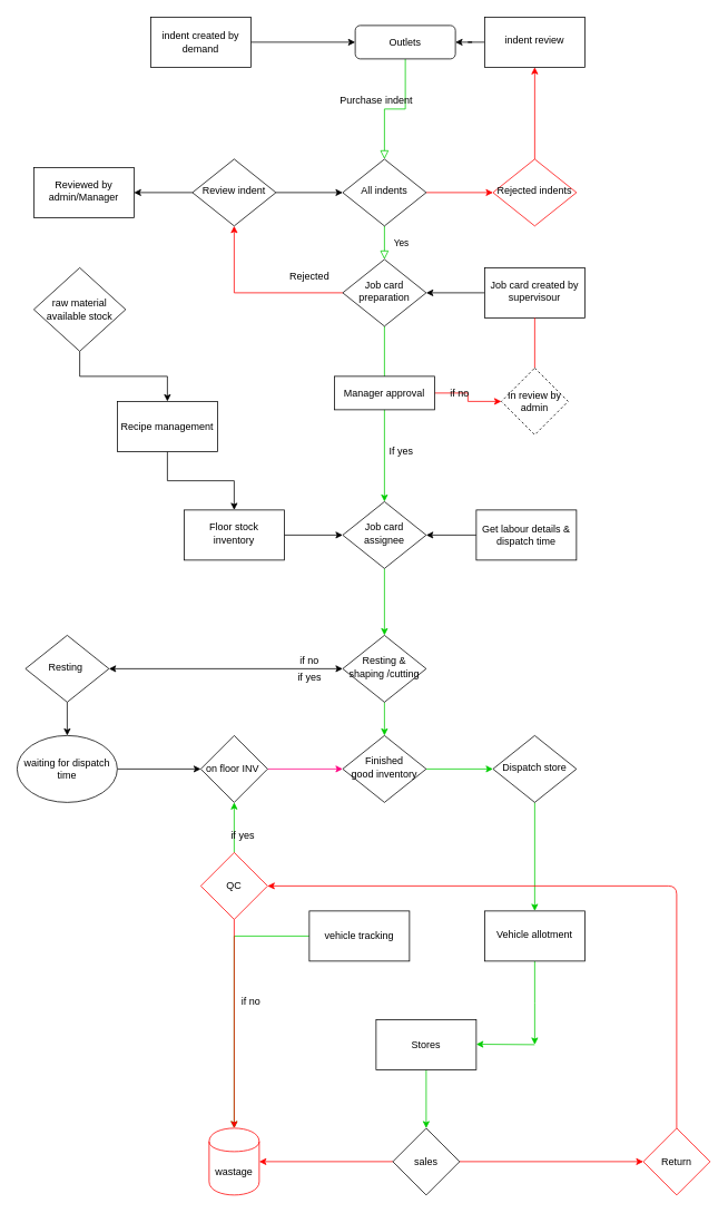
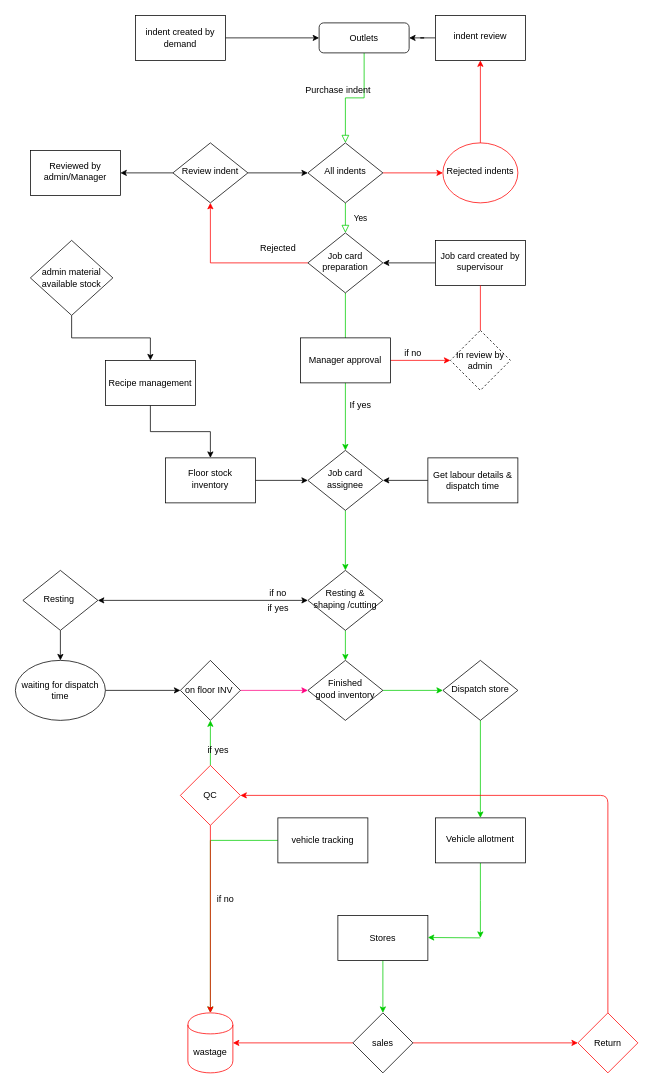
  <mxCell id="0" />
  <mxCell id="1" parent="0" />
  <mxCell id="2" value="" style="rounded=0;html=1;jettySize=auto;orthogonalLoop=1;fontSize=11;endArrow=block;endFill=0;endSize=8;strokeWidth=1;shadow=0;labelBackgroundColor=none;edgeStyle=orthogonalEdgeStyle;strokeColor=#00CC00;" parent="1" source="3" target="6" edge="1"><mxGeometry relative="1" as="geometry" /></mxCell>
  <mxCell id="3" value="Outlets" style="rounded=1;whiteSpace=wrap;html=1;fontSize=12;glass=0;strokeWidth=1;shadow=0;" parent="1" vertex="1"><mxGeometry x="425" y="30" width="120" height="40" as="geometry" /></mxCell>
  <mxCell id="4" value="Yes" style="rounded=0;html=1;jettySize=auto;orthogonalLoop=1;fontSize=11;endArrow=block;endFill=0;endSize=8;strokeWidth=1;shadow=0;labelBackgroundColor=none;edgeStyle=orthogonalEdgeStyle;strokeColor=#00CC00;" parent="1" source="6" target="9" edge="1"><mxGeometry y="20" relative="1" as="geometry"><mxPoint as="offset" /></mxGeometry></mxCell>
  <mxCell id="5" value="" style="edgeStyle=orthogonalEdgeStyle;rounded=0;orthogonalLoop=1;jettySize=auto;html=1;strokeColor=#FF0000;" parent="1" source="6" target="12" edge="1"><mxGeometry relative="1" as="geometry" /></mxCell>
  <mxCell id="6" value="All indents" style="rhombus;whiteSpace=wrap;html=1;shadow=0;fontFamily=Helvetica;fontSize=12;align=center;strokeWidth=1;spacing=6;spacingTop=-4;" parent="1" vertex="1"><mxGeometry x="410" y="190" width="100" height="80" as="geometry" /></mxCell>
  <mxCell id="7" value="" style="edgeStyle=orthogonalEdgeStyle;rounded=0;orthogonalLoop=1;jettySize=auto;html=1;strokeColor=#FF0000;entryX=0.5;entryY=1;entryDx=0;entryDy=0;" parent="1" source="9" target="18" edge="1"><mxGeometry relative="1" as="geometry"><mxPoint x="280" y="350" as="targetPoint" /></mxGeometry></mxCell>
  <mxCell id="8" value="" style="edgeStyle=orthogonalEdgeStyle;rounded=0;orthogonalLoop=1;jettySize=auto;html=1;strokeColor=#00CC00;" parent="1" source="9" target="22" edge="1"><mxGeometry relative="1" as="geometry" /></mxCell>
  <mxCell id="9" value="Job card preparation" style="rhombus;whiteSpace=wrap;html=1;shadow=0;fontFamily=Helvetica;fontSize=12;align=center;strokeWidth=1;spacing=6;spacingTop=-4;" parent="1" vertex="1"><mxGeometry x="410" y="310" width="100" height="80" as="geometry" /></mxCell>
  <mxCell id="10" value="Purchase indent" style="text;html=1;align=center;verticalAlign=middle;resizable=0;points=[];autosize=1;" parent="1" vertex="1"><mxGeometry x="400" y="110" width="100" height="20" as="geometry" /></mxCell>
  <mxCell id="11" value="" style="edgeStyle=orthogonalEdgeStyle;rounded=0;orthogonalLoop=1;jettySize=auto;html=1;strokeColor=#FF0000;" parent="1" source="12" target="14" edge="1"><mxGeometry relative="1" as="geometry" /></mxCell>
- <mxCell id="12" value="Rejected indents" style="rhombus;whiteSpace=wrap;html=1;shadow=0;fontFamily=Helvetica;fontSize=12;align=center;strokeWidth=1;spacing=6;spacingTop=-4;strokeColor=#FF0000;" parent="1" vertex="1"><mxGeometry x="590" y="190" width="100" height="80" as="geometry" /></mxCell>
+ <mxCell id="12" value="Rejected indents" style="ellipse;whiteSpace=wrap;html=1;shadow=0;fontFamily=Helvetica;fontSize=12;align=center;strokeWidth=1;spacing=6;spacingTop=-4;strokeColor=#FF0000;" parent="1" vertex="1"><mxGeometry x="590" y="190" width="100" height="80" as="geometry" /></mxCell>
  <mxCell id="13" value="" style="edgeStyle=orthogonalEdgeStyle;rounded=0;orthogonalLoop=1;jettySize=auto;html=1;" parent="1" source="14" target="3" edge="1"><mxGeometry relative="1" as="geometry" /></mxCell>
  <mxCell id="14" value="indent review" style="whiteSpace=wrap;html=1;shadow=0;strokeWidth=1;spacing=6;spacingTop=-4;" parent="1" vertex="1"><mxGeometry x="580" width="120" height="60" as="geometry" y="20" /></mxCell>
  <mxCell id="15" value="Rejected" style="text;html=1;align=center;verticalAlign=middle;resizable=0;points=[];autosize=1;" parent="1" vertex="1"><mxGeometry x="340" y="320" width="60" height="20" as="geometry" /></mxCell>
  <mxCell id="16" value="" style="edgeStyle=orthogonalEdgeStyle;rounded=0;orthogonalLoop=1;jettySize=auto;html=1;" parent="1" source="18" target="6" edge="1"><mxGeometry relative="1" as="geometry" /></mxCell>
  <mxCell id="17" value="" style="edgeStyle=orthogonalEdgeStyle;rounded=0;orthogonalLoop=1;jettySize=auto;html=1;" parent="1" source="18" target="33" edge="1"><mxGeometry relative="1" as="geometry" /></mxCell>
  <mxCell id="18" value="Review indent" style="rhombus;whiteSpace=wrap;html=1;shadow=0;fontFamily=Helvetica;fontSize=12;align=center;strokeWidth=1;spacing=6;spacingTop=-4;" parent="1" vertex="1"><mxGeometry x="230" y="190" width="100" height="80" as="geometry" /></mxCell>
  <mxCell id="19" value="" style="edgeStyle=orthogonalEdgeStyle;rounded=0;orthogonalLoop=1;jettySize=auto;html=1;" parent="1" source="20" target="9" edge="1"><mxGeometry relative="1" as="geometry" /></mxCell>
  <mxCell id="20" value="Job card created by supervisour" style="whiteSpace=wrap;html=1;shadow=0;strokeWidth=1;spacing=6;spacingTop=-4;" parent="1" vertex="1"><mxGeometry x="580" y="320" width="120" height="60" as="geometry" /></mxCell>
  <mxCell id="21" value="" style="edgeStyle=orthogonalEdgeStyle;rounded=0;orthogonalLoop=1;jettySize=auto;html=1;strokeColor=#00CC00;" edge="1" parent="1" source="22" target="39"><mxGeometry relative="1" as="geometry" /></mxCell>
  <mxCell id="22" value="Job card assignee" style="rhombus;whiteSpace=wrap;html=1;shadow=0;fontFamily=Helvetica;fontSize=12;align=center;strokeWidth=1;spacing=6;spacingTop=-4;" parent="1" vertex="1"><mxGeometry x="410" y="600" width="100" height="80" as="geometry" /></mxCell>
  <mxCell id="23" value="" style="edgeStyle=orthogonalEdgeStyle;rounded=0;orthogonalLoop=1;jettySize=auto;html=1;" edge="1" parent="1" source="24" target="22"><mxGeometry relative="1" as="geometry" /></mxCell>
  <mxCell id="24" value="Floor stock inventory" style="whiteSpace=wrap;html=1;shadow=0;strokeWidth=1;spacing=6;spacingTop=-4;" parent="1" vertex="1"><mxGeometry x="220" y="610" width="120" height="60" as="geometry" /></mxCell>
  <mxCell id="25" value="" style="edgeStyle=orthogonalEdgeStyle;rounded=0;orthogonalLoop=1;jettySize=auto;html=1;strokeColor=#FF0000;" parent="1" source="26" target="29" edge="1"><mxGeometry relative="1" as="geometry" /></mxCell>
- <mxCell id="26" value="Manager approval" style="rounded=0;whiteSpace=wrap;html=1;" parent="1" vertex="1"><mxGeometry x="400" y="450" width="120" height="40" as="geometry" /></mxCell>
+ <mxCell id="26" value="Manager approval" style="rounded=0;whiteSpace=wrap;html=1;" parent="1" vertex="1"><mxGeometry x="400" y="450" width="120" height="60" as="geometry" /></mxCell>
  <mxCell id="27" value="If yes" style="text;html=1;align=center;verticalAlign=middle;resizable=0;points=[];autosize=1;" parent="1" vertex="1"><mxGeometry x="460" y="530" width="40" height="20" as="geometry" /></mxCell>
  <mxCell id="28" value="" style="edgeStyle=orthogonalEdgeStyle;rounded=0;orthogonalLoop=1;jettySize=auto;html=1;strokeColor=#FF0000;endArrow=none;" parent="1" source="29" target="20" edge="1"><mxGeometry relative="1" as="geometry" /></mxCell>
  <mxCell id="29" value="In review by admin" style="rhombus;whiteSpace=wrap;html=1;rounded=0;dashed=1;" parent="1" vertex="1"><mxGeometry x="600" y="440" width="80" height="80" as="geometry" /></mxCell>
  <mxCell id="30" value="if no" style="text;html=1;align=center;verticalAlign=middle;resizable=0;points=[];autosize=1;" parent="1" vertex="1"><mxGeometry x="530" y="460" width="40" height="20" as="geometry" /></mxCell>
  <mxCell id="31" value="" style="edgeStyle=orthogonalEdgeStyle;rounded=0;orthogonalLoop=1;jettySize=auto;html=1;" edge="1" parent="1" source="32" target="37"><mxGeometry relative="1" as="geometry" /></mxCell>
- <mxCell id="32" value="raw material available stock" style="rhombus;whiteSpace=wrap;html=1;rounded=0;" parent="1" vertex="1"><mxGeometry x="40" y="320" width="110" height="100" as="geometry" /></mxCell>
+ <mxCell id="32" value="admin material available stock" style="rhombus;whiteSpace=wrap;html=1;rounded=0;" parent="1" vertex="1"><mxGeometry x="40" y="320" width="110" height="100" as="geometry" /></mxCell>
  <mxCell id="33" value="Reviewed by admin/Manager" style="whiteSpace=wrap;html=1;shadow=0;strokeWidth=1;spacing=6;spacingTop=-4;" parent="1" vertex="1"><mxGeometry x="40" y="200" width="120" height="60" as="geometry" /></mxCell>
  <mxCell id="34" value="" style="edgeStyle=orthogonalEdgeStyle;rounded=0;orthogonalLoop=1;jettySize=auto;html=1;" edge="1" parent="1" source="35" target="22"><mxGeometry relative="1" as="geometry" /></mxCell>
  <mxCell id="35" value="Get labour details &amp;amp; dispatch time" style="rounded=0;whiteSpace=wrap;html=1;" vertex="1" parent="1"><mxGeometry x="570" y="610" width="120" height="60" as="geometry" /></mxCell>
  <mxCell id="36" value="" style="edgeStyle=orthogonalEdgeStyle;rounded=0;orthogonalLoop=1;jettySize=auto;html=1;" edge="1" parent="1" source="37" target="24"><mxGeometry relative="1" as="geometry" /></mxCell>
  <mxCell id="37" value="Recipe management" style="whiteSpace=wrap;html=1;rounded=0;" vertex="1" parent="1"><mxGeometry x="140" y="480" width="120" height="60" as="geometry" /></mxCell>
  <mxCell id="38" value="" style="edgeStyle=orthogonalEdgeStyle;rounded=0;orthogonalLoop=1;jettySize=auto;html=1;strokeColor=#00CC00;" edge="1" parent="1" source="39" target="41"><mxGeometry relative="1" as="geometry" /></mxCell>
  <mxCell id="39" value="Resting &amp;amp; shaping /cutting" style="rhombus;whiteSpace=wrap;html=1;shadow=0;fontFamily=Helvetica;fontSize=12;align=center;strokeWidth=1;spacing=6;spacingTop=-4;" vertex="1" parent="1"><mxGeometry x="410" y="760" width="100" height="80" as="geometry" /></mxCell>
  <mxCell id="40" value="" style="edgeStyle=orthogonalEdgeStyle;rounded=0;orthogonalLoop=1;jettySize=auto;html=1;strokeColor=#00CC00;" edge="1" parent="1" source="41" target="50"><mxGeometry relative="1" as="geometry" /></mxCell>
  <mxCell id="41" value="Finished&lt;br&gt;good inventory" style="rhombus;whiteSpace=wrap;html=1;shadow=0;fontFamily=Helvetica;fontSize=12;align=center;strokeWidth=1;spacing=6;spacingTop=-4;" vertex="1" parent="1"><mxGeometry x="410" y="880" width="100" height="80" as="geometry" /></mxCell>
  <mxCell id="42" value="" style="edgeStyle=orthogonalEdgeStyle;curved=0;rounded=1;sketch=0;orthogonalLoop=1;jettySize=auto;html=1;strokeColor=#000000;" edge="1" parent="1" source="43" target="72"><mxGeometry relative="1" as="geometry" /></mxCell>
  <mxCell id="43" value="Resting&amp;nbsp;" style="rhombus;whiteSpace=wrap;html=1;shadow=0;fontFamily=Helvetica;fontSize=12;align=center;strokeWidth=1;spacing=6;spacingTop=-4;" vertex="1" parent="1"><mxGeometry x="30" y="760" width="100" height="80" as="geometry" /></mxCell>
  <mxCell id="44" value="" style="edgeStyle=orthogonalEdgeStyle;rounded=0;orthogonalLoop=1;jettySize=auto;html=1;strokeColor=#FF0080;" edge="1" parent="1" source="45" target="41"><mxGeometry relative="1" as="geometry" /></mxCell>
  <mxCell id="45" value="on floor INV&amp;nbsp;" style="rhombus;whiteSpace=wrap;html=1;" vertex="1" parent="1"><mxGeometry y="880" width="80" height="80" as="geometry" x="240" /></mxCell>
  <mxCell id="46" value="if no" style="text;html=1;align=center;verticalAlign=middle;resizable=0;points=[];autosize=1;" vertex="1" parent="1"><mxGeometry x="350" y="780" width="40" height="20" as="geometry" /></mxCell>
  <mxCell id="47" value="" style="endArrow=classic;startArrow=classic;html=1;exitX=1;exitY=0.5;exitDx=0;exitDy=0;" edge="1" parent="1" source="43"><mxGeometry width="50" height="50" relative="1" as="geometry"><mxPoint x="330" y="800" as="sourcePoint" /><mxPoint x="410" y="800" as="targetPoint" /></mxGeometry></mxCell>
  <mxCell id="48" value="if yes" style="text;html=1;align=center;verticalAlign=middle;resizable=0;points=[];autosize=1;" vertex="1" parent="1"><mxGeometry x="350" y="800" width="40" height="20" as="geometry" /></mxCell>
  <mxCell id="49" value="" style="edgeStyle=orthogonalEdgeStyle;rounded=0;orthogonalLoop=1;jettySize=auto;html=1;strokeColor=#00CC00;" edge="1" parent="1" source="50" target="52"><mxGeometry relative="1" as="geometry" /></mxCell>
  <mxCell id="50" value="Dispatch store" style="rhombus;whiteSpace=wrap;html=1;shadow=0;fontFamily=Helvetica;fontSize=12;align=center;strokeWidth=1;spacing=6;spacingTop=-4;" vertex="1" parent="1"><mxGeometry x="590" y="880" width="100" height="80" as="geometry" /></mxCell>
  <mxCell id="51" value="" style="edgeStyle=orthogonalEdgeStyle;rounded=0;orthogonalLoop=1;jettySize=auto;html=1;strokeColor=#00CC00;" edge="1" parent="1" source="52"><mxGeometry relative="1" as="geometry"><mxPoint x="640" y="1250" as="targetPoint" /></mxGeometry></mxCell>
  <mxCell id="52" value="Vehicle allotment" style="whiteSpace=wrap;html=1;shadow=0;strokeWidth=1;spacing=6;spacingTop=-4;" vertex="1" parent="1"><mxGeometry x="580" y="1090" width="120" height="60" as="geometry" /></mxCell>
  <mxCell id="53" value="" style="edgeStyle=orthogonalEdgeStyle;rounded=0;orthogonalLoop=1;jettySize=auto;html=1;strokeColor=#00CC00;" edge="1" parent="1" source="54" target="62"><mxGeometry relative="1" as="geometry" /></mxCell>
  <mxCell id="54" value="vehicle tracking" style="rounded=0;whiteSpace=wrap;html=1;" vertex="1" parent="1"><mxGeometry x="370" y="1090" width="120" height="60" as="geometry" /></mxCell>
  <mxCell id="55" value="" style="edgeStyle=orthogonalEdgeStyle;rounded=0;orthogonalLoop=1;jettySize=auto;html=1;strokeColor=#00CC00;" edge="1" parent="1" source="56" target="60"><mxGeometry relative="1" as="geometry" /></mxCell>
  <mxCell id="56" value="Stores" style="rounded=0;whiteSpace=wrap;html=1;strokeColor=#000000;" vertex="1" parent="1"><mxGeometry x="450" y="1220" width="120" height="60" as="geometry" /></mxCell>
  <mxCell id="57" value="" style="endArrow=classic;html=1;strokeColor=#00CC00;" edge="1" parent="1"><mxGeometry width="50" height="50" relative="1" as="geometry"><mxPoint x="640" y="1250" as="sourcePoint" /><mxPoint x="570" y="1249.5" as="targetPoint" /></mxGeometry></mxCell>
  <mxCell id="58" value="" style="edgeStyle=orthogonalEdgeStyle;rounded=0;orthogonalLoop=1;jettySize=auto;html=1;strokeColor=#FF0000;" edge="1" parent="1" source="60" target="61"><mxGeometry relative="1" as="geometry" /></mxCell>
  <mxCell id="59" value="" style="edgeStyle=orthogonalEdgeStyle;rounded=0;orthogonalLoop=1;jettySize=auto;html=1;strokeColor=#FF0000;" edge="1" parent="1" source="60" target="62"><mxGeometry relative="1" as="geometry" /></mxCell>
  <mxCell id="60" value="sales" style="rhombus;whiteSpace=wrap;html=1;rounded=0;" vertex="1" parent="1"><mxGeometry x="470" y="1350" width="80" height="80" as="geometry" /></mxCell>
  <mxCell id="61" value="Return" style="rhombus;whiteSpace=wrap;html=1;rounded=0;strokeColor=#FF0000;" vertex="1" parent="1"><mxGeometry x="770" y="1350" width="80" height="80" as="geometry" /></mxCell>
  <mxCell id="62" value="wastage" style="shape=cylinder;whiteSpace=wrap;html=1;boundedLbl=1;backgroundOutline=1;rounded=0;strokeColor=#FF0000;" vertex="1" parent="1"><mxGeometry x="250" y="1350" width="60" height="80" as="geometry" /></mxCell>
  <mxCell id="63" value="" style="edgeStyle=orthogonalEdgeStyle;rounded=0;orthogonalLoop=1;jettySize=auto;html=1;strokeColor=#00CC00;" edge="1" parent="1" source="64" target="45"><mxGeometry relative="1" as="geometry" /></mxCell>
  <mxCell id="64" value="QC" style="rhombus;whiteSpace=wrap;html=1;strokeColor=#FF0000;" vertex="1" parent="1"><mxGeometry y="1020" width="80" height="80" as="geometry" x="240" /></mxCell>
  <mxCell id="65" value="" style="endArrow=classic;html=1;strokeColor=#FF0000;entryX=1;entryY=0.5;entryDx=0;entryDy=0;" edge="1" parent="1" target="64"><mxGeometry width="50" height="50" relative="1" as="geometry"><mxPoint x="810" y="1350" as="sourcePoint" /><mxPoint x="280" y="1040" as="targetPoint" /><Array as="points"><mxPoint x="810" y="1060" /></Array></mxGeometry></mxCell>
  <mxCell id="66" value="" style="endArrow=classic;html=1;strokeColor=#FF0000;entryX=0.5;entryY=0;entryDx=0;entryDy=0;exitX=0.5;exitY=1;exitDx=0;exitDy=0;" edge="1" parent="1" source="64" target="62"><mxGeometry width="50" height="50" relative="1" as="geometry"><mxPoint x="280" y="1130" as="sourcePoint" /><mxPoint x="330" y="1080" as="targetPoint" /><Array as="points" /></mxGeometry></mxCell>
  <mxCell id="67" value="if yes" style="text;html=1;align=center;verticalAlign=middle;resizable=0;points=[];autosize=1;" vertex="1" parent="1"><mxGeometry x="270" y="990" width="40" height="20" as="geometry" /></mxCell>
  <mxCell id="68" value="if no" style="text;html=1;align=center;verticalAlign=middle;resizable=0;points=[];autosize=1;" vertex="1" parent="1"><mxGeometry x="280" y="1189" width="40" height="20" as="geometry" /></mxCell>
  <mxCell id="69" value="" style="edgeStyle=orthogonalEdgeStyle;rounded=0;orthogonalLoop=1;jettySize=auto;html=1;" edge="1" parent="1" source="70" target="3"><mxGeometry relative="1" as="geometry" /></mxCell>
  <mxCell id="70" value="indent created by demand" style="rounded=0;whiteSpace=wrap;html=1;" vertex="1" parent="1"><mxGeometry x="180" width="120" height="60" as="geometry" y="20" /></mxCell>
  <mxCell id="71" value="" style="edgeStyle=orthogonalEdgeStyle;curved=0;rounded=1;sketch=0;orthogonalLoop=1;jettySize=auto;html=1;" edge="1" parent="1" source="72" target="45"><mxGeometry relative="1" as="geometry" /></mxCell>
  <mxCell id="72" value="waiting for dispatch time" style="ellipse;whiteSpace=wrap;html=1;rounded=0;sketch=0;strokeColor=#000000;" vertex="1" parent="1"><mxGeometry x="20" y="880" width="120" height="80" as="geometry" /></mxCell>
